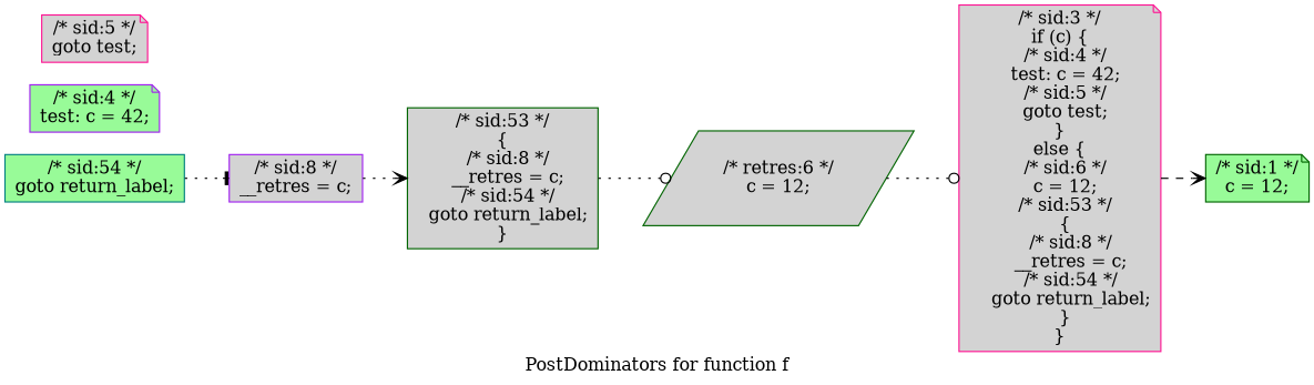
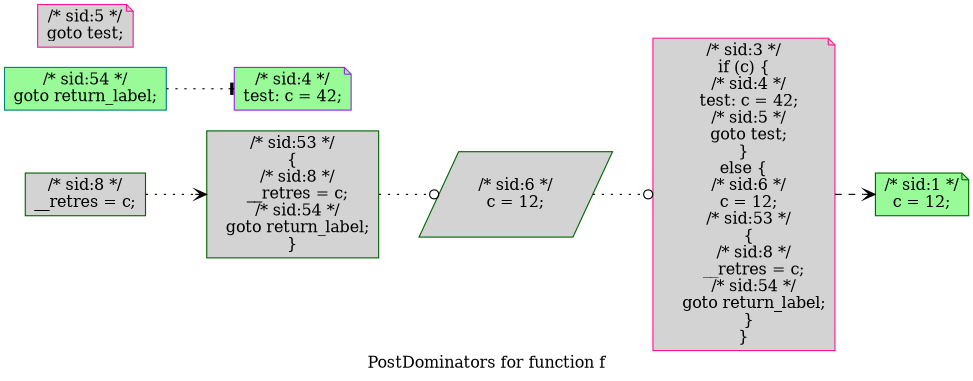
  digraph {
    label="PostDominators for function f"
    rankdir=LR
    node [color=darkgreen fillcolor=lightgrey shape=note style=filled]
    edge [arrowhead=vee style=dotted]
    n1 [fillcolor=palegreen label="/* sid:1 */\nc = 12;"]
    n2 [color=deeppink label="/* sid:3 */\nif (c) {\n  /* sid:4 */\n  test: c = 42;\n  /* sid:5 */\n  goto test;\n}\nelse {\n  /* sid:6 */\n  c = 12;\n  /* sid:53 */\n  {\n    /* sid:8 */\n    __retres = c;\n    /* sid:54 */\n    goto return_label;\n  }\n}"]
    n3 [color=purple fillcolor=palegreen label="/* sid:4 */\ntest: c = 42;"]
    n4 [label="/* sid:53 */\n{\n  /* sid:8 */\n  __retres = c;\n  /* sid:54 */\n  goto return_label;\n}" shape=box]
-   n5 [label="/* retres:6 */\nc = 12;" shape=parallelogram]
+   n5 [label="/* sid:6 */\nc = 12;" shape=parallelogram]
    n6 [color=deeppink label="/* sid:5 */\ngoto test;"]
    n7 [color=teal fillcolor=palegreen label="/* sid:54 */\ngoto return_label;" shape=box]
-   n8 [color=purple label="/* sid:8 */\n__retres = c;" shape=box]
+   n8 [label="/* sid:8 */\n__retres = c;" shape=box]
    n2 -> n1 [style=dashed]
    n4 -> n5 [arrowhead=odot]
    n5 -> n2 [arrowhead=odot]
-   n7 -> n8 [arrowhead=tee]
+   n7 -> n3 [arrowhead=tee]
    n8 -> n4
  }
